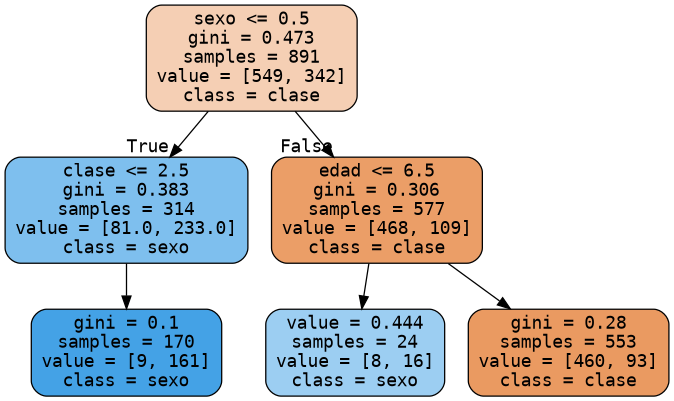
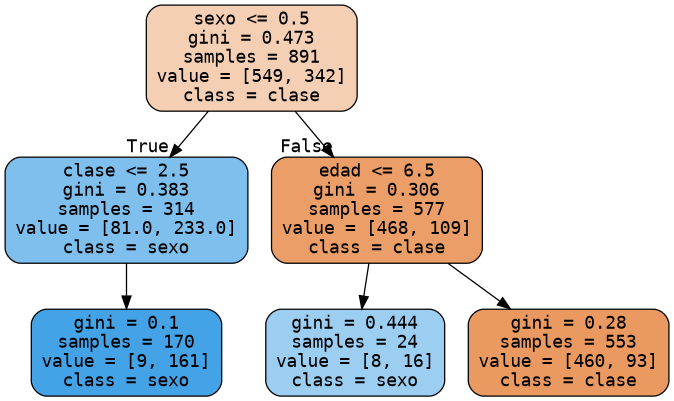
  digraph {
    fontname="DejaVu Sans Mono"
    node [color=black fontname="DejaVu Sans Mono" shape=box style="filled, rounded"]
    edge [fontname="DejaVu Sans Mono"]
    n1 [fillcolor="#f5cfb4" label="sexo <= 0.5\ngini = 0.473\nsamples = 891\nvalue = [549, 342]\nclass = clase"]
    n2 [fillcolor="#7ebfee" label="clase <= 2.5\ngini = 0.383\nsamples = 314\nvalue = [81.0, 233.0]\nclass = sexo"]
    n3 [fillcolor="#eb9e67" label="edad <= 6.5\ngini = 0.306\nsamples = 577\nvalue = [468, 109]\nclass = clase"]
    n4 [fillcolor="#44a2e6" label="gini = 0.1\nsamples = 170\nvalue = [9, 161]\nclass = sexo"]
-   n5 [fillcolor="#9ccef2" label="value = 0.444\nsamples = 24\nvalue = [8, 16]\nclass = sexo"]
+   n5 [fillcolor="#9ccef2" label="gini = 0.444\nsamples = 24\nvalue = [8, 16]\nclass = sexo"]
    n6 [fillcolor="#ea9a61" label="gini = 0.28\nsamples = 553\nvalue = [460, 93]\nclass = clase"]
    n1 -> n2 [headlabel=True labelangle=45 labeldistance=2.5]
    n1 -> n3 [headlabel=False labelangle=-45 labeldistance=2.5]
    n2 -> n4
    n3 -> n5
    n3 -> n6
  }
